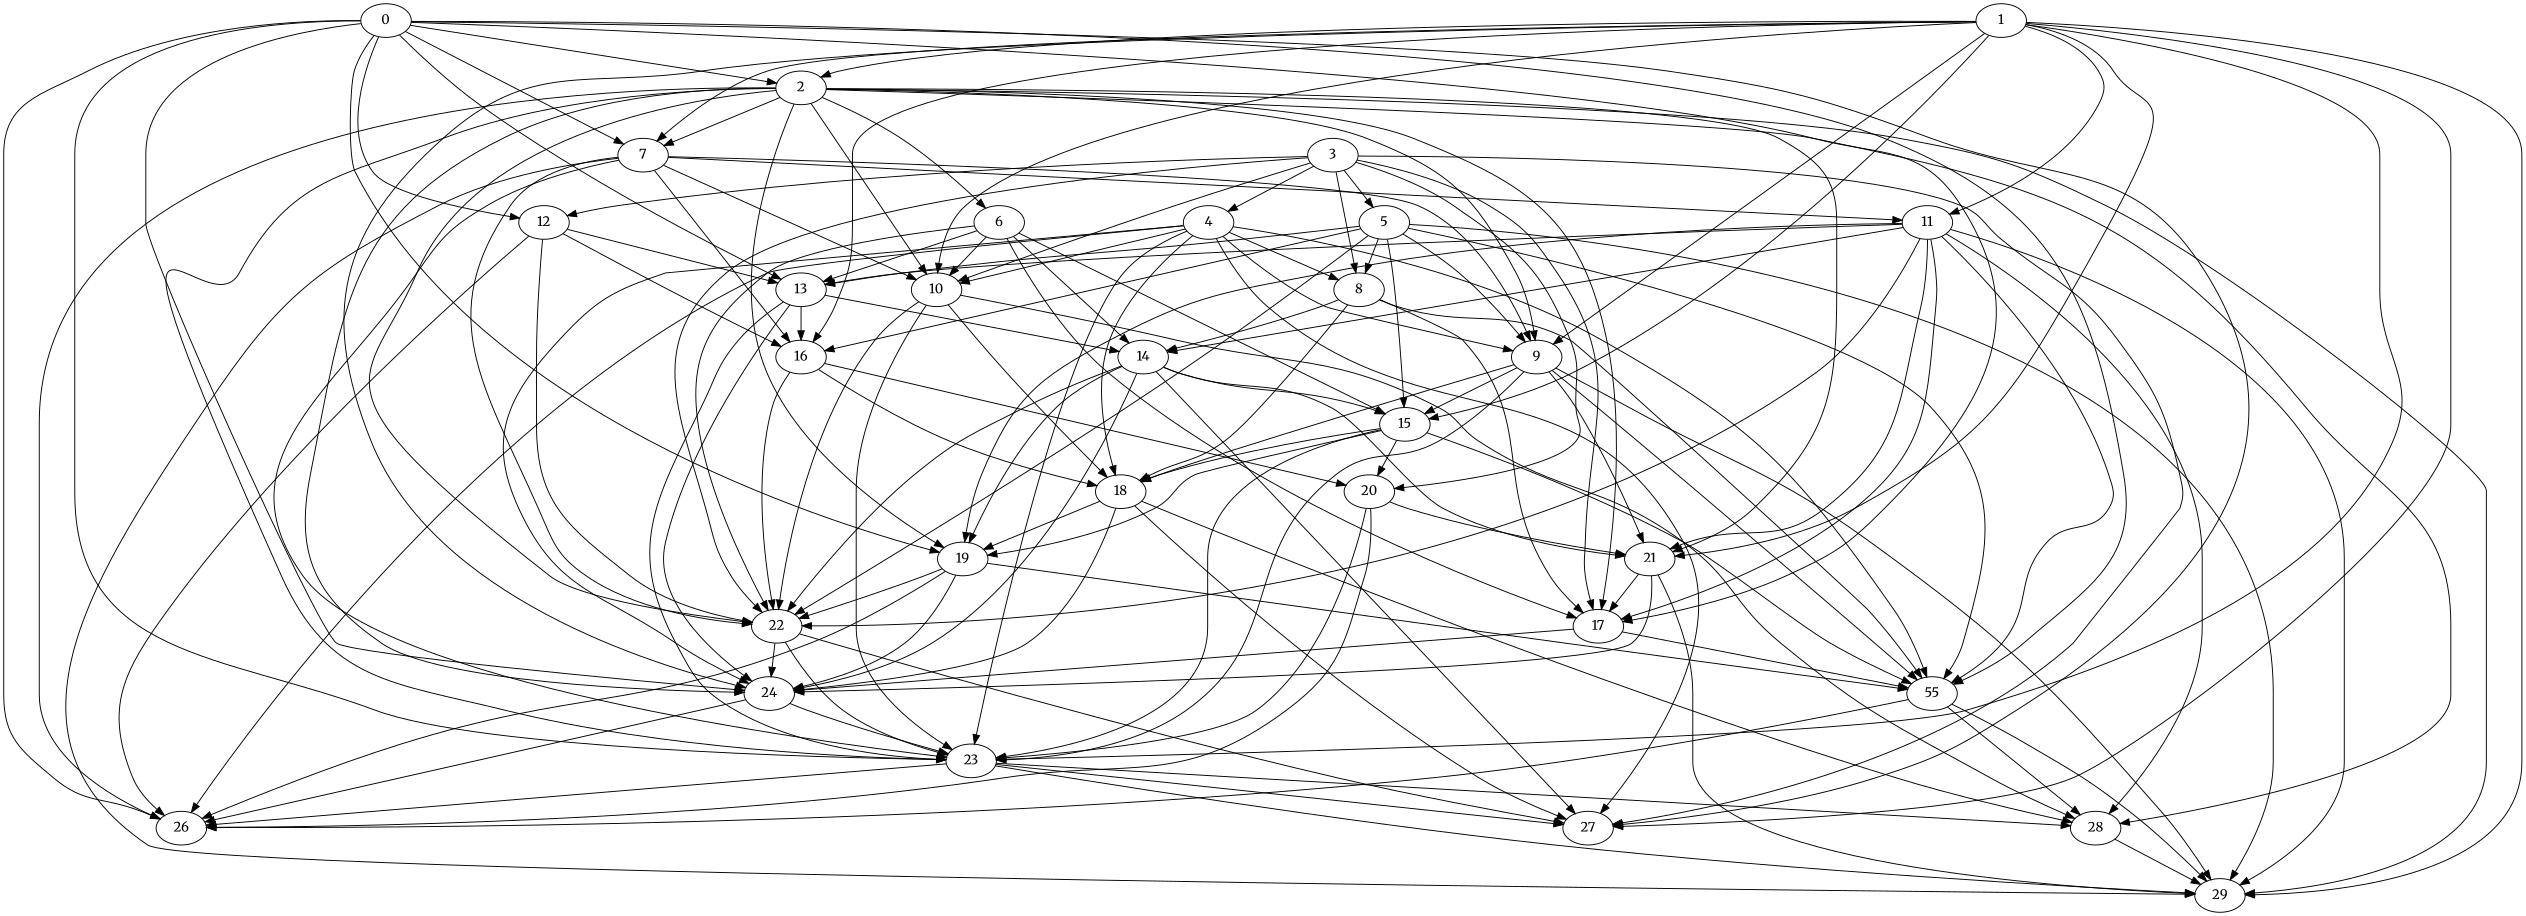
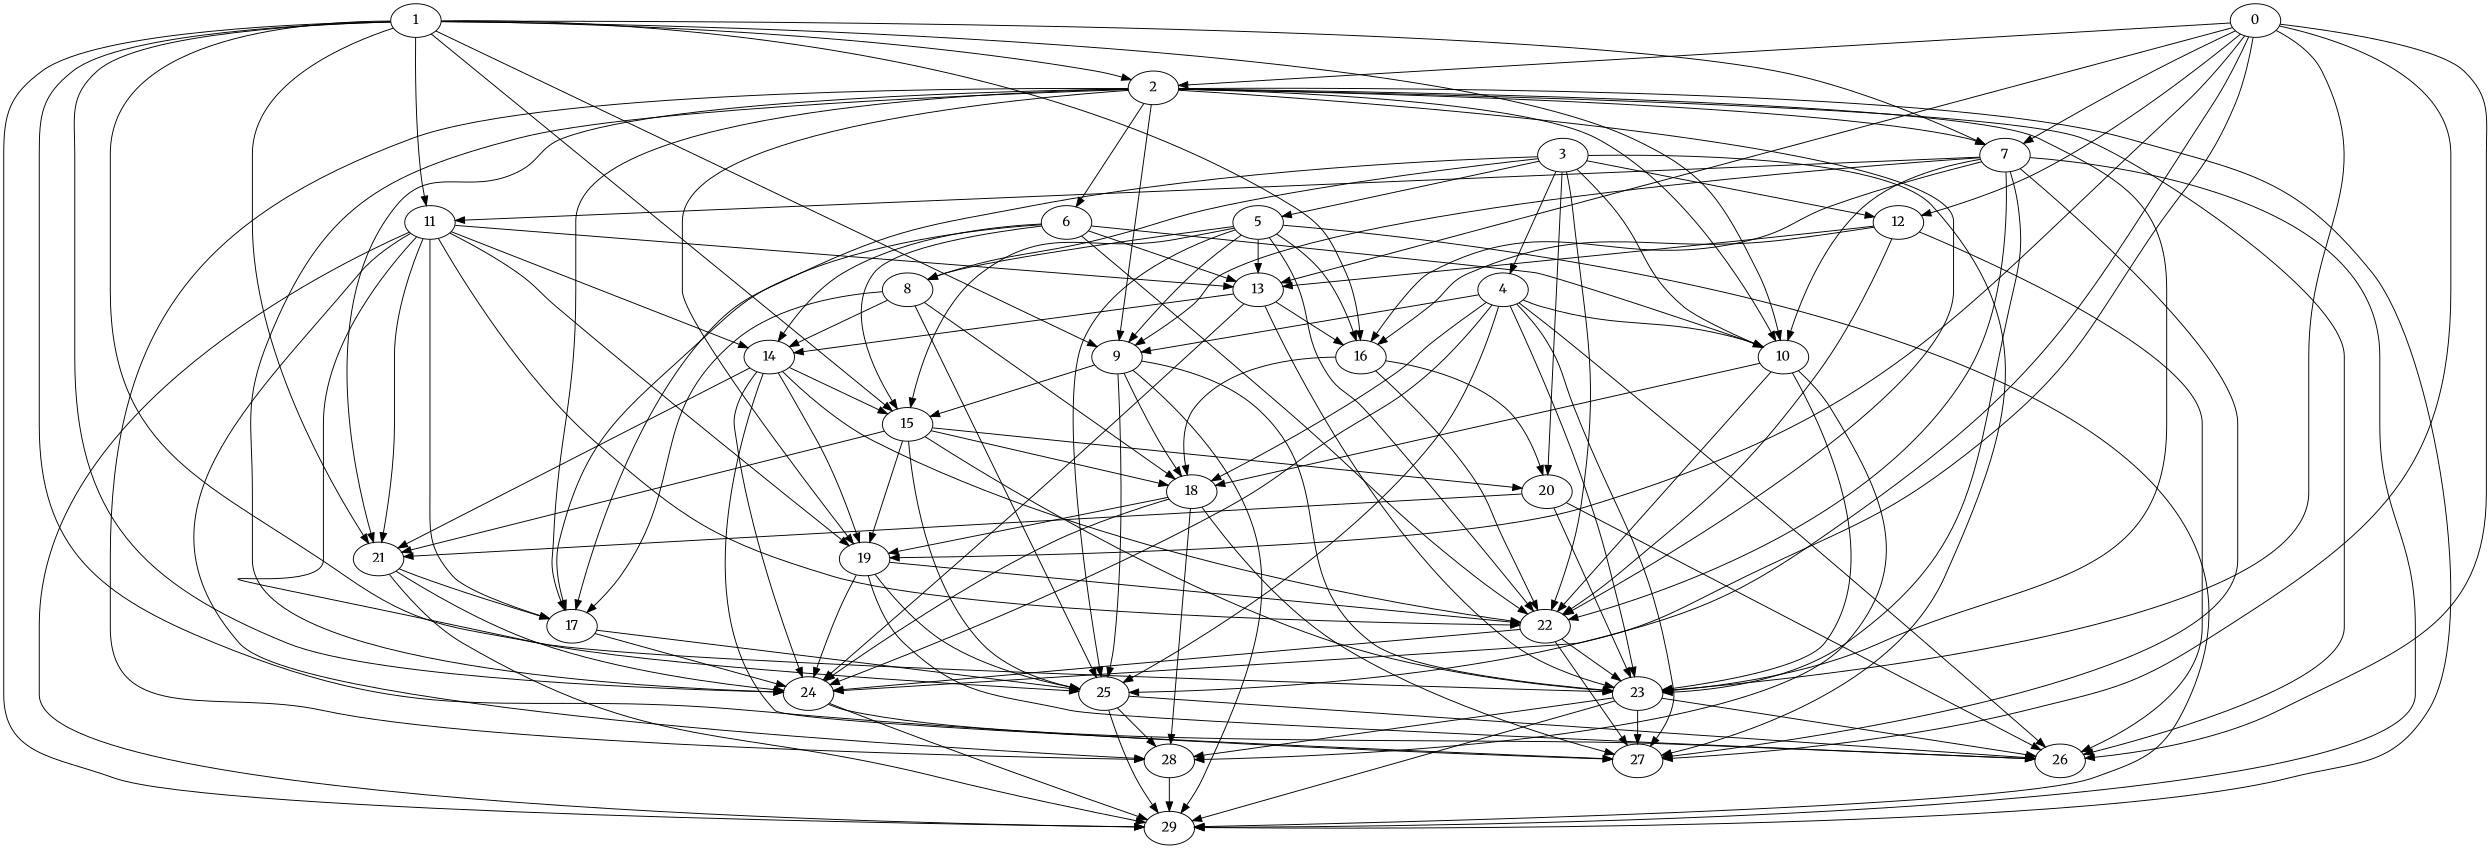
  digraph {
    fontname=Merriweather
    node [Weight=20 fontname=Merriweather]
    edge [Weight=6 fontname=Merriweather]
    0 [Weight=40]
    2 [Weight=45]
    7
    12
    13
    19
    17 [Weight=35]
-   25 [Weight=35 label=55]
+   25 [Weight=35]
    23 [Weight=10]
    24 [Weight=10]
    27
    26 [Weight=10]
    10 [Weight=50]
    9 [Weight=40]
    21 [Weight=50]
    29 [Weight=15]
    6 [Weight=40]
    22 [Weight=45]
    28 [Weight=25]
    11 [Weight=45]
    16 [Weight=25]
    14 [Weight=45]
    1 [Weight=25]
    15 [Weight=35]
    18 [Weight=50]
    20 [Weight=30]
    3 [Weight=30]
    4 [Weight=15]
    5 [Weight=15]
    8 [Weight=25]
    0 -> 2 [Weight=2]
    0 -> 7 [Weight=5]
    0 -> 12 [Weight=7]
    0 -> 13 [Weight=8]
    0 -> 19
-   0 -> 17
    0 -> 25 [Weight=7]
    0 -> 23
    0 -> 24 [Weight=8]
    0 -> 27
    0 -> 26 [Weight=7]
    2 -> 7 [Weight=4]
    2 -> 19
    2 -> 17 [Weight=4]
    2 -> 23 [Weight=8]
    2 -> 24 [Weight=8]
    2 -> 26 [Weight=4]
    2 -> 10 [Weight=2]
    2 -> 9 [Weight=7]
    2 -> 21 [Weight=8]
    2 -> 29 [Weight=10]
    2 -> 6 [Weight=8]
    2 -> 22 [Weight=10]
    2 -> 28
    7 -> 23 [Weight=5]
+   7 -> 27 [Weight=3]
    7 -> 10
    7 -> 9 [Weight=5]
    7 -> 29 [Weight=3]
    7 -> 22 [Weight=7]
    7 -> 11 [Weight=10]
    7 -> 16 [Weight=8]
    12 -> 13
    12 -> 26 [Weight=10]
    12 -> 22 [Weight=3]
    12 -> 16 [Weight=3]
    13 -> 23 [Weight=10]
    13 -> 24 [Weight=10]
    13 -> 16 [Weight=2]
    13 -> 14 [Weight=3]
    19 -> 25 [Weight=3]
    19 -> 24 [Weight=8]
    19 -> 26 [Weight=2]
    19 -> 22
    17 -> 25 [Weight=3]
    17 -> 24 [Weight=2]
    25 -> 26 [Weight=2]
    25 -> 29 [Weight=10]
    25 -> 28 [Weight=10]
    23 -> 27 [Weight=10]
    23 -> 26 [Weight=10]
    23 -> 29 [Weight=7]
    23 -> 28 [Weight=10]
    24 -> 26 [Weight=4]
-   24 -> 23 [Weight=3]
+   24 -> 29 [Weight=3]
    10 -> 23 [Weight=8]
    10 -> 22 [Weight=7]
    10 -> 28 [Weight=5]
    10 -> 18 [Weight=2]
    9 -> 25
    9 -> 23 [Weight=7]
-   9 -> 21 [Weight=7]
+   15 -> 21 [Weight=7]
    9 -> 29
    9 -> 15 [Weight=10]
    9 -> 18 [Weight=7]
    21 -> 17 [Weight=5]
    21 -> 24 [Weight=3]
    21 -> 29
    6 -> 13 [Weight=3]
    6 -> 17 [Weight=4]
    6 -> 10 [Weight=4]
    6 -> 22 [Weight=3]
    6 -> 14 [Weight=4]
    6 -> 15 [Weight=5]
    22 -> 23 [Weight=2]
    22 -> 24 [Weight=2]
    22 -> 27
    28 -> 29 [Weight=7]
    11 -> 13 [Weight=3]
    11 -> 19 [Weight=2]
    11 -> 17 [Weight=5]
    11 -> 25 [Weight=9]
    11 -> 21 [Weight=5]
    11 -> 29 [Weight=4]
    11 -> 22
    11 -> 28 [Weight=7]
    11 -> 14 [Weight=10]
    16 -> 22 [Weight=2]
    16 -> 18 [Weight=8]
    16 -> 20 [Weight=10]
    14 -> 19 [Weight=9]
    14 -> 24 [Weight=7]
    14 -> 27 [Weight=7]
    14 -> 21
    14 -> 22
    14 -> 15
    1 -> 2 [Weight=5]
    1 -> 7 [Weight=9]
    1 -> 23 [Weight=5]
    1 -> 24 [Weight=3]
    1 -> 27 [Weight=3]
    1 -> 10 [Weight=9]
    1 -> 9
    1 -> 21 [Weight=7]
    1 -> 29 [Weight=4]
    1 -> 11
    1 -> 16 [Weight=8]
    1 -> 15 [Weight=5]
    15 -> 19 [Weight=9]
    15 -> 25
    15 -> 23
    15 -> 18 [Weight=7]
    15 -> 20 [Weight=7]
    18 -> 19 [Weight=2]
    18 -> 24 [Weight=5]
    18 -> 27 [Weight=4]
    18 -> 28
    20 -> 23
    20 -> 26 [Weight=8]
    20 -> 21
    3 -> 12
    3 -> 17 [Weight=8]
    3 -> 27
    3 -> 10 [Weight=8]
    3 -> 22 [Weight=8]
    3 -> 20 [Weight=3]
    3 -> 4
    3 -> 5
    3 -> 8 [Weight=3]
    4 -> 25 [Weight=4]
    4 -> 23 [Weight=3]
    4 -> 24 [Weight=7]
    4 -> 27 [Weight=7]
    4 -> 26 [Weight=9]
    4 -> 10 [Weight=3]
    4 -> 9 [Weight=5]
    4 -> 18 [Weight=2]
-   4 -> 8 [Weight=9]
    5 -> 13 [Weight=5]
    5 -> 25 [Weight=2]
    5 -> 9
    5 -> 29 [Weight=2]
    5 -> 22 [Weight=8]
    5 -> 16 [Weight=10]
    5 -> 15 [Weight=5]
    5 -> 8 [Weight=3]
    8 -> 17 [Weight=8]
    8 -> 25 [Weight=4]
    8 -> 14 [Weight=7]
    8 -> 18 [Weight=2]
  }
